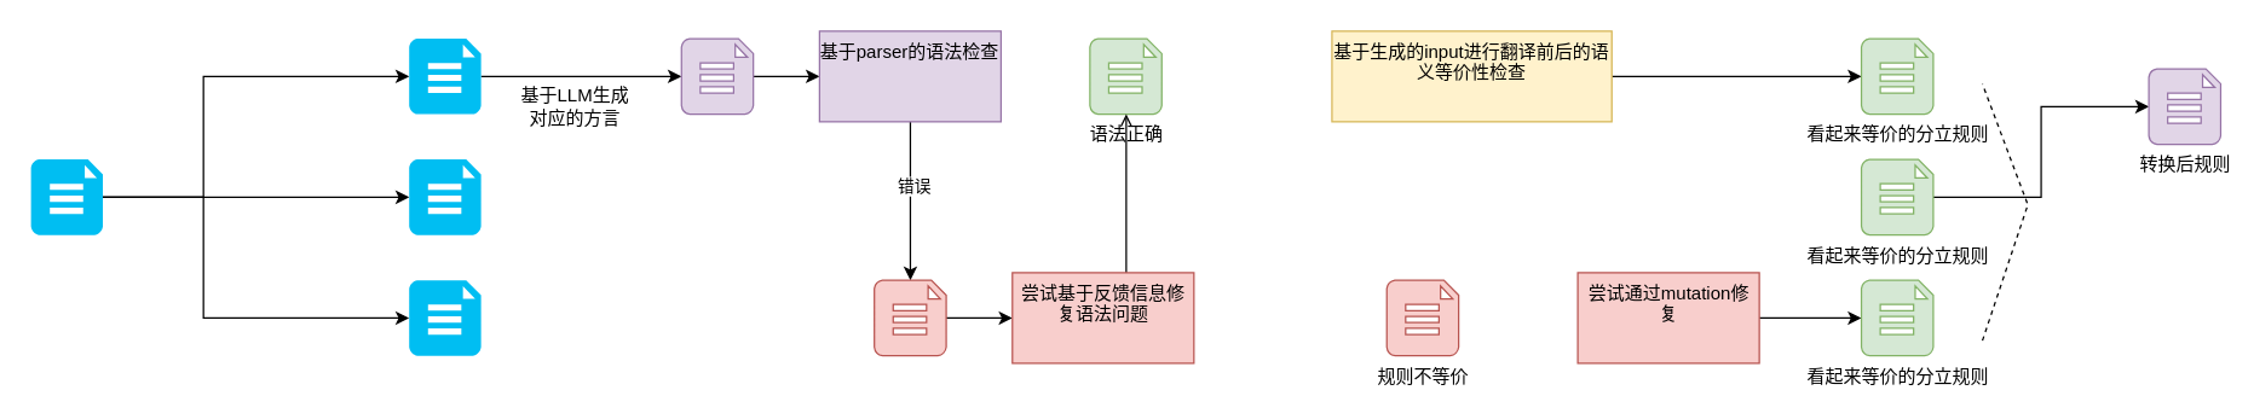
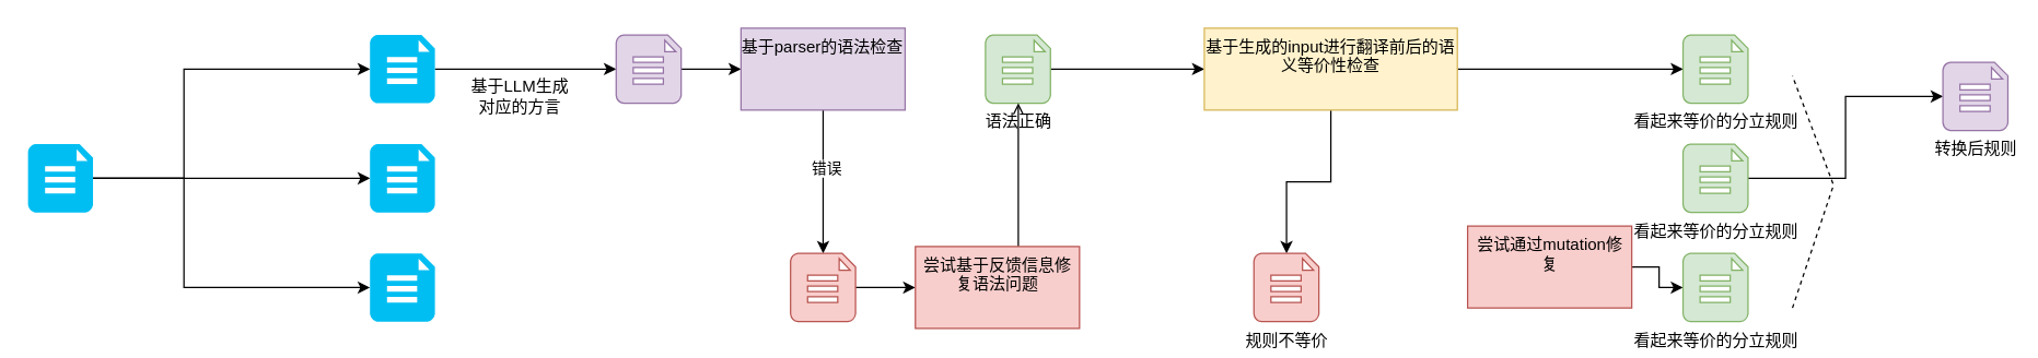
  <mxCell id="0" />
  <mxCell id="1" parent="0" />
  <mxCell id="2" value="" style="edgeStyle=orthogonalEdgeStyle;rounded=0;orthogonalLoop=1;jettySize=auto;html=1;exitX=1;exitY=0.5;exitDx=0;exitDy=0;exitPerimeter=0;" edge="1" parent="1" source="5" target="8"><mxGeometry relative="1" as="geometry"><Array as="points" /></mxGeometry></mxCell>
  <mxCell id="3" value="" style="edgeStyle=orthogonalEdgeStyle;rounded=0;orthogonalLoop=1;jettySize=auto;html=1;entryX=0;entryY=0.5;entryDx=0;entryDy=0;entryPerimeter=0;" edge="1" parent="1" source="5" target="7"><mxGeometry relative="1" as="geometry"><Array as="points"><mxPoint x="134" y="50" /></Array></mxGeometry></mxCell>
  <mxCell id="4" value="" style="edgeStyle=orthogonalEdgeStyle;rounded=0;orthogonalLoop=1;jettySize=auto;html=1;entryX=0;entryY=0.5;entryDx=0;entryDy=0;entryPerimeter=0;" edge="1" parent="1" source="5" target="9"><mxGeometry relative="1" as="geometry"><Array as="points"><mxPoint x="134" y="210" /></Array></mxGeometry></mxCell>
  <mxCell id="5" value="" style="verticalLabelPosition=bottom;html=1;verticalAlign=top;align=center;strokeColor=none;fillColor=#00BEF2;shape=mxgraph.azure.file_2;pointerEvents=1;" vertex="1" parent="1"><mxGeometry x="20" y="105" width="47.5" height="50" as="geometry" /></mxCell>
  <mxCell id="6" value="" style="edgeStyle=orthogonalEdgeStyle;rounded=0;orthogonalLoop=1;jettySize=auto;html=1;" edge="1" parent="1" source="7" target="11"><mxGeometry relative="1" as="geometry" /></mxCell>
  <mxCell id="7" value="" style="verticalLabelPosition=bottom;html=1;verticalAlign=top;align=center;strokeColor=none;fillColor=#00BEF2;shape=mxgraph.azure.file_2;pointerEvents=1;" vertex="1" parent="1"><mxGeometry x="270" y="25" width="47.5" height="50" as="geometry" /></mxCell>
  <mxCell id="8" value="" style="verticalLabelPosition=bottom;html=1;verticalAlign=top;align=center;strokeColor=none;fillColor=#00BEF2;shape=mxgraph.azure.file_2;pointerEvents=1;" vertex="1" parent="1"><mxGeometry x="270" y="105" width="47.5" height="50" as="geometry" /></mxCell>
  <mxCell id="9" value="" style="verticalLabelPosition=bottom;html=1;verticalAlign=top;align=center;strokeColor=none;fillColor=#00BEF2;shape=mxgraph.azure.file_2;pointerEvents=1;" vertex="1" parent="1"><mxGeometry x="270" y="185" width="47.5" height="50" as="geometry" /></mxCell>
  <mxCell id="10" value="" style="edgeStyle=orthogonalEdgeStyle;rounded=0;orthogonalLoop=1;jettySize=auto;html=1;" edge="1" parent="1" source="11" target="15"><mxGeometry relative="1" as="geometry" /></mxCell>
  <mxCell id="11" value="" style="verticalLabelPosition=bottom;html=1;verticalAlign=top;align=center;strokeColor=#9673a6;fillColor=#e1d5e7;shape=mxgraph.azure.file_2;pointerEvents=1;" vertex="1" parent="1"><mxGeometry x="450" y="25" width="47.5" height="50" as="geometry" /></mxCell>
  <mxCell id="12" value="基于LLM生成对应的方言" style="text;html=1;strokeColor=none;fillColor=none;align=center;verticalAlign=middle;whiteSpace=wrap;rounded=0;" vertex="1" parent="1"><mxGeometry x="340" y="55" width="80" height="30" as="geometry" /></mxCell>
  <mxCell id="13" value="" style="edgeStyle=orthogonalEdgeStyle;rounded=0;orthogonalLoop=1;jettySize=auto;html=1;" edge="1" parent="1" source="15" target="19"><mxGeometry relative="1" as="geometry" /></mxCell>
  <mxCell id="14" value="错误" style="edgeLabel;html=1;align=center;verticalAlign=middle;resizable=0;points=[];" vertex="1" connectable="0" parent="13"><mxGeometry x="-0.2" y="2" relative="1" as="geometry"><mxPoint as="offset" /></mxGeometry></mxCell>
  <mxCell id="15" value="基于parser的语法检查" style="whiteSpace=wrap;html=1;verticalAlign=top;fillColor=#e1d5e7;strokeColor=#9673a6;" vertex="1" parent="1"><mxGeometry x="541.25" y="20" width="120" height="60" as="geometry" /></mxCell>
+ <mxCell id="16" value="" style="edgeStyle=orthogonalEdgeStyle;rounded=0;orthogonalLoop=1;jettySize=auto;html=1;" edge="1" parent="1" source="17" target="24"><mxGeometry relative="1" as="geometry" /></mxCell>
  <mxCell id="17" value="语法正确" style="verticalLabelPosition=bottom;html=1;verticalAlign=top;align=center;strokeColor=#82b366;fillColor=#d5e8d4;shape=mxgraph.azure.file_2;pointerEvents=1;" vertex="1" parent="1"><mxGeometry x="720" y="25" width="47.5" height="50" as="geometry" /></mxCell>
  <mxCell id="18" value="" style="edgeStyle=orthogonalEdgeStyle;rounded=0;orthogonalLoop=1;jettySize=auto;html=1;" edge="1" parent="1" source="19" target="21"><mxGeometry relative="1" as="geometry" /></mxCell>
  <mxCell id="19" value="" style="verticalLabelPosition=bottom;html=1;verticalAlign=top;align=center;strokeColor=#b85450;fillColor=#f8cecc;shape=mxgraph.azure.file_2;pointerEvents=1;" vertex="1" parent="1"><mxGeometry x="577.5" y="185" width="47.5" height="50" as="geometry" /></mxCell>
  <mxCell id="20" value="" style="edgeStyle=orthogonalEdgeStyle;rounded=0;orthogonalLoop=1;jettySize=auto;html=1;endArrow=open;" edge="1" parent="1" source="21" target="17"><mxGeometry relative="1" as="geometry"><Array as="points"><mxPoint x="744" y="135" /><mxPoint x="744" y="135" /></Array></mxGeometry></mxCell>
  <mxCell id="21" value="尝试基于反馈信息修复语法问题" style="whiteSpace=wrap;html=1;verticalAlign=top;fillColor=#f8cecc;strokeColor=#b85450;" vertex="1" parent="1"><mxGeometry x="668.75" y="180" width="120" height="60" as="geometry" /></mxCell>
  <mxCell id="22" value="" style="edgeStyle=orthogonalEdgeStyle;rounded=0;orthogonalLoop=1;jettySize=auto;html=1;" edge="1" parent="1" source="24" target="25"><mxGeometry relative="1" as="geometry" /></mxCell>
+ <mxCell id="23" value="" style="edgeStyle=orthogonalEdgeStyle;rounded=0;orthogonalLoop=1;jettySize=auto;html=1;" edge="1" parent="1" source="24" target="26"><mxGeometry relative="1" as="geometry" /></mxCell>
  <mxCell id="24" value="基于生成的input进行翻译前后的语义等价性检查" style="whiteSpace=wrap;html=1;verticalAlign=top;fillColor=#fff2cc;strokeColor=#d6b656;" vertex="1" parent="1"><mxGeometry x="880" y="20" width="185" height="60" as="geometry" /></mxCell>
  <mxCell id="25" value="看起来等价的分立规则" style="verticalLabelPosition=bottom;html=1;verticalAlign=top;align=center;strokeColor=#82b366;fillColor=#d5e8d4;shape=mxgraph.azure.file_2;pointerEvents=1;" vertex="1" parent="1"><mxGeometry x="1230" y="25" width="47.5" height="50" as="geometry" /></mxCell>
  <mxCell id="26" value="规则不等价" style="verticalLabelPosition=bottom;html=1;verticalAlign=top;align=center;strokeColor=#b85450;fillColor=#f8cecc;shape=mxgraph.azure.file_2;pointerEvents=1;" vertex="1" parent="1"><mxGeometry x="916.25" y="185" width="47.5" height="50" as="geometry" /></mxCell>
  <mxCell id="27" value="" style="edgeStyle=orthogonalEdgeStyle;rounded=0;orthogonalLoop=1;jettySize=auto;html=1;" edge="1" parent="1" source="28" target="31"><mxGeometry relative="1" as="geometry" /></mxCell>
- <mxCell id="28" value="尝试通过mutation修复" style="whiteSpace=wrap;html=1;verticalAlign=top;fillColor=#f8cecc;strokeColor=#b85450;" vertex="1" parent="1"><mxGeometry x="1042.5" y="180" width="120" height="60" as="geometry" /></mxCell>
+ <mxCell id="28" value="尝试通过mutation修复" style="whiteSpace=wrap;html=1;verticalAlign=top;fillColor=#f8cecc;strokeColor=#b85450;" vertex="1" parent="1"><mxGeometry x="1072.5" y="165" width="120" height="60" as="geometry" /></mxCell>
  <mxCell id="29" value="" style="edgeStyle=orthogonalEdgeStyle;rounded=0;orthogonalLoop=1;jettySize=auto;html=1;entryX=0;entryY=0.5;entryDx=0;entryDy=0;entryPerimeter=0;" edge="1" parent="1" source="30" target="33"><mxGeometry relative="1" as="geometry" /></mxCell>
  <mxCell id="30" value="看起来等价的分立规则" style="verticalLabelPosition=bottom;html=1;verticalAlign=top;align=center;strokeColor=#82b366;fillColor=#d5e8d4;shape=mxgraph.azure.file_2;pointerEvents=1;" vertex="1" parent="1"><mxGeometry x="1230" y="105" width="47.5" height="50" as="geometry" /></mxCell>
  <mxCell id="31" value="看起来等价的分立规则" style="verticalLabelPosition=bottom;html=1;verticalAlign=top;align=center;strokeColor=#82b366;fillColor=#d5e8d4;shape=mxgraph.azure.file_2;pointerEvents=1;" vertex="1" parent="1"><mxGeometry x="1230" y="185" width="47.5" height="50" as="geometry" /></mxCell>
  <mxCell id="32" value="" style="endArrow=none;dashed=1;html=1;rounded=0;" edge="1" parent="1"><mxGeometry width="50" height="50" relative="1" as="geometry"><mxPoint x="1310" y="225" as="sourcePoint" /><mxPoint x="1310" y="55" as="targetPoint" /><Array as="points"><mxPoint x="1340" y="135" /></Array></mxGeometry></mxCell>
  <mxCell id="33" value="转换后规则" style="verticalLabelPosition=bottom;html=1;verticalAlign=top;align=center;strokeColor=#9673a6;fillColor=#e1d5e7;shape=mxgraph.azure.file_2;pointerEvents=1;" vertex="1" parent="1"><mxGeometry x="1420" y="45" width="47.5" height="50" as="geometry" /></mxCell>
